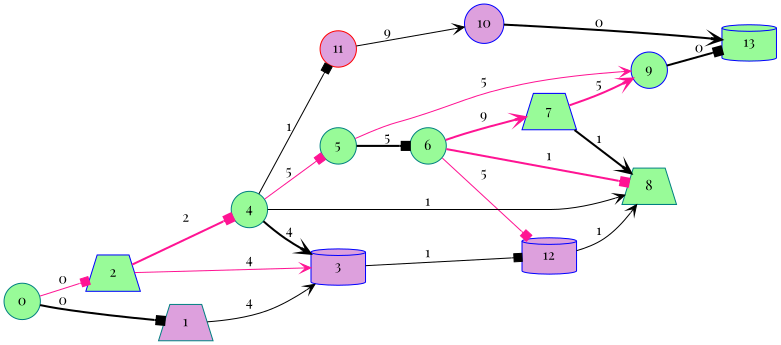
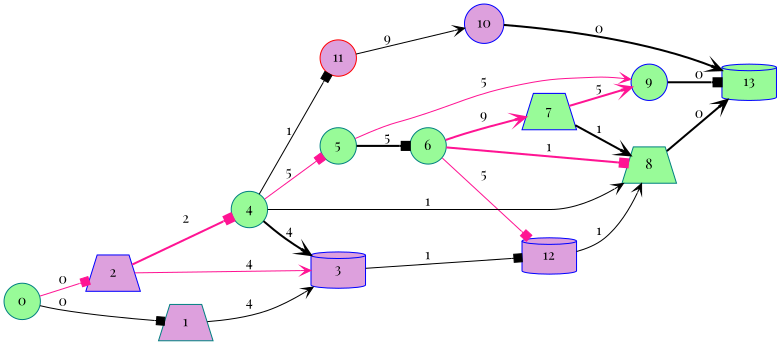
  digraph {
    fontname="Playfair Display"
    rankdir=LR
    node [color=blue fillcolor=palegreen fontname="Playfair Display" shape=circle style=filled]
    edge [arrowhead=vee color=black fontname="Playfair Display" style=bold]
    6 [color=teal]
    8 [color=teal shape=trapezium]
    7 [shape=trapezium]
    12 [fillcolor=plum shape=cylinder]
    13 [shape=cylinder]
    9
    11 [color=red fillcolor=plum]
    10 [fillcolor=plum]
    1 [color=teal fillcolor=plum shape=trapezium]
    3 [fillcolor=plum shape=cylinder]
    4 [color=teal]
    5 [color=teal]
    0 [color=teal]
-   2 [shape=trapezium]
+   2 [fillcolor=plum shape=trapezium]
    6 -> 8 [arrowhead=box color=deeppink label=1]
    6 -> 7 [color=deeppink label=9]
    6 -> 12 [arrowhead=box color=deeppink label=5 style=solid]
+   8 -> 13 [label=0]
    7 -> 8 [label=1]
    7 -> 9 [color=deeppink label=5]
    12 -> 8 [label=1 style=solid]
    9 -> 13 [arrowhead=box label=0]
    11 -> 10 [label=9 style=solid]
    10 -> 13 [label=0]
    1 -> 3 [label=4 style=solid]
    3 -> 12 [arrowhead=box label=1 style=solid]
    4 -> 8 [label=1 style=solid]
    4 -> 11 [arrowhead=box label=1 style=solid]
    4 -> 3 [label=4]
    4 -> 5 [arrowhead=box color=deeppink label=5 style=solid]
    5 -> 6 [arrowhead=box label=5]
    5 -> 9 [color=deeppink label=5 style=solid]
-   0 -> 1 [arrowhead=box label=0]
+   0 -> 1 [arrowhead=box label=0 style=solid]
    0 -> 2 [arrowhead=box color=deeppink label=0 style=solid]
    2 -> 3 [color=deeppink label=4 style=solid]
    2 -> 4 [arrowhead=box color=deeppink label=2]
  }
